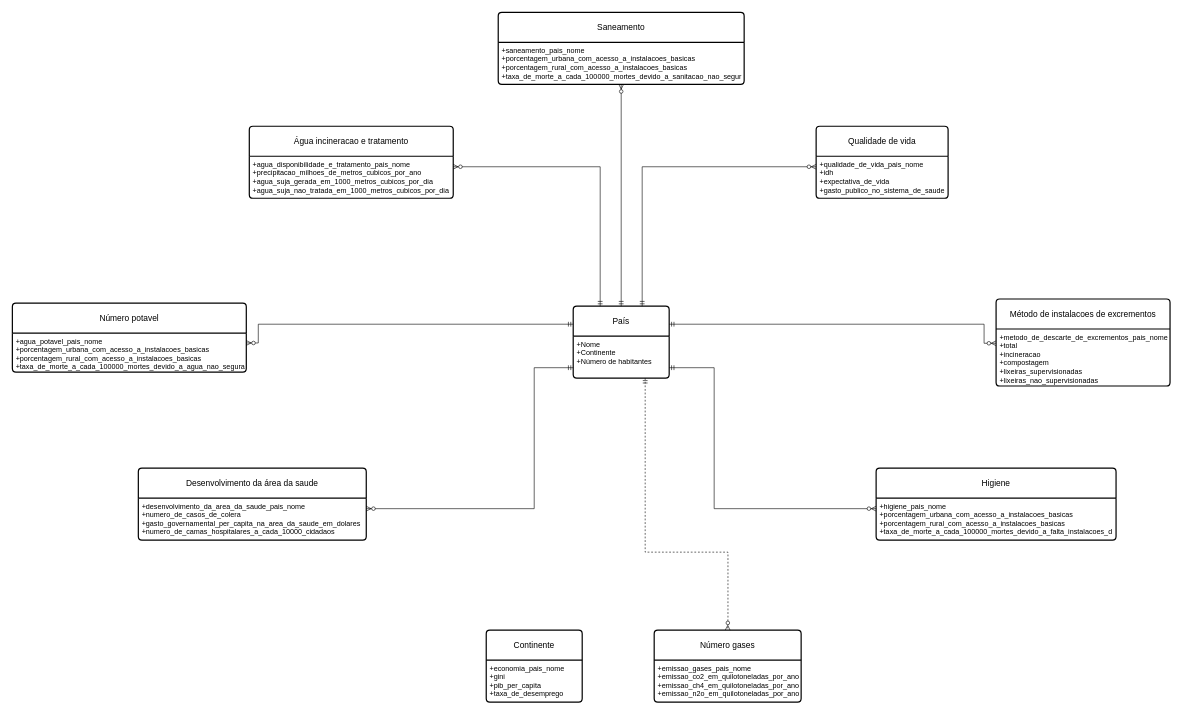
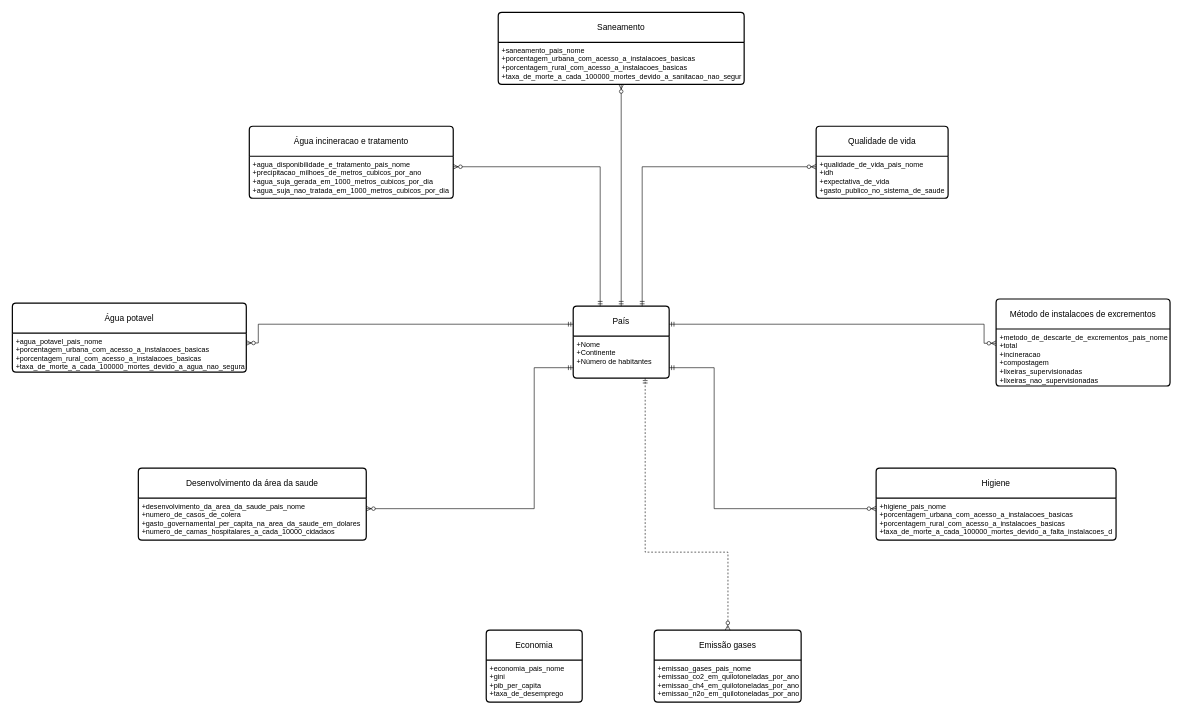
  <mxCell id="0" />
  <mxCell id="1" parent="0" />
  <mxCell id="2" value="País" style="swimlane;childLayout=stackLayout;horizontal=1;startSize=50;horizontalStack=0;rounded=1;fontSize=14;fontStyle=0;strokeWidth=2;resizeParent=0;resizeLast=1;shadow=0;dashed=0;align=center;arcSize=4;whiteSpace=wrap;html=1;" vertex="1" parent="1"><mxGeometry x="955" y="510" width="160" height="120" as="geometry" /></mxCell>
  <mxCell id="3" value="+Nome&lt;br&gt;+Continente&lt;br&gt;+Número de habitantes" style="align=left;strokeColor=none;fillColor=none;spacingLeft=4;spacingRight=4;fontSize=12;verticalAlign=top;resizable=0;rotatable=0;part=1;html=1;whiteSpace=wrap;" vertex="1" parent="2"><mxGeometry y="50" width="160" height="70" as="geometry" /></mxCell>
  <mxCell id="4" value="Saneamento" style="swimlane;childLayout=stackLayout;horizontal=1;startSize=50;horizontalStack=0;rounded=1;fontSize=14;fontStyle=0;strokeWidth=2;resizeParent=0;resizeLast=1;shadow=0;dashed=0;align=center;arcSize=4;whiteSpace=wrap;html=1;" vertex="1" parent="1"><mxGeometry x="830" width="410" height="120" as="geometry" y="20" /></mxCell>
  <mxCell id="5" value="+saneamento_pais_nome&lt;br&gt;&lt;div&gt;+porcentagem_urbana_com_acesso_a_instalacoes_basicas&lt;/div&gt;&lt;div&gt;+porcentagem_rural_com_acesso_a_instalacoes_basicas&lt;/div&gt;&lt;div&gt;+taxa_de_morte_a_cada_100000_mortes_devido_a_sanitacao_nao_segur&lt;br&gt;&lt;/div&gt;" style="align=left;strokeColor=none;fillColor=none;spacingLeft=4;spacingRight=4;fontSize=12;verticalAlign=top;resizable=0;rotatable=0;part=1;html=1;whiteSpace=wrap;" vertex="1" parent="4"><mxGeometry y="50" width="410" height="70" as="geometry" /></mxCell>
  <mxCell id="6" value="Qualidade de vida" style="swimlane;childLayout=stackLayout;horizontal=1;startSize=50;horizontalStack=0;rounded=1;fontSize=14;fontStyle=0;strokeWidth=2;resizeParent=0;resizeLast=1;shadow=0;dashed=0;align=center;arcSize=4;whiteSpace=wrap;html=1;" vertex="1" parent="1"><mxGeometry x="1360" y="210" width="220" height="120" as="geometry" /></mxCell>
  <mxCell id="7" value="+qualidade_de_vida_pais_nome&lt;br&gt;&lt;div&gt;+idh&lt;/div&gt;&lt;div&gt;+expectativa_de_vida&lt;/div&gt;&lt;div&gt;+gasto_publico_no_sistema_de_saude&lt;br&gt;&lt;/div&gt;" style="align=left;strokeColor=none;fillColor=none;spacingLeft=4;spacingRight=4;fontSize=12;verticalAlign=top;resizable=0;rotatable=0;part=1;html=1;whiteSpace=wrap;" vertex="1" parent="6"><mxGeometry y="50" width="220" height="70" as="geometry" /></mxCell>
  <mxCell id="8" value="Método de instalacoes de excrementos" style="swimlane;childLayout=stackLayout;horizontal=1;startSize=50;horizontalStack=0;rounded=1;fontSize=14;fontStyle=0;strokeWidth=2;resizeParent=0;resizeLast=1;shadow=0;dashed=0;align=center;arcSize=4;whiteSpace=wrap;html=1;" vertex="1" parent="1"><mxGeometry x="1660" y="498" width="290" height="145" as="geometry" /></mxCell>
  <mxCell id="9" value="+metodo_de_descarte_de_excrementos_pais_nome&lt;br&gt;&lt;div&gt;+total&lt;/div&gt;&lt;div&gt;+incineracao&lt;/div&gt;&lt;div&gt;+compostagem&lt;/div&gt;&lt;div&gt;+lixeiras_supervisionadas&lt;/div&gt;&lt;div&gt;+lixeiras_nao_supervisionadas&lt;br&gt;&lt;/div&gt;" style="align=left;strokeColor=none;fillColor=none;spacingLeft=4;spacingRight=4;fontSize=12;verticalAlign=top;resizable=0;rotatable=0;part=1;html=1;whiteSpace=wrap;" vertex="1" parent="8"><mxGeometry y="50" width="290" height="95" as="geometry" /></mxCell>
- <mxCell id="10" value="Número potavel" style="swimlane;childLayout=stackLayout;horizontal=1;startSize=50;horizontalStack=0;rounded=1;fontSize=14;fontStyle=0;strokeWidth=2;resizeParent=0;resizeLast=1;shadow=0;dashed=0;align=center;arcSize=4;whiteSpace=wrap;html=1;" vertex="1" parent="1"><mxGeometry x="20" y="505" width="390" height="115" as="geometry" /></mxCell>
+ <mxCell id="10" value="Água potavel" style="swimlane;childLayout=stackLayout;horizontal=1;startSize=50;horizontalStack=0;rounded=1;fontSize=14;fontStyle=0;strokeWidth=2;resizeParent=0;resizeLast=1;shadow=0;dashed=0;align=center;arcSize=4;whiteSpace=wrap;html=1;" vertex="1" parent="1"><mxGeometry x="20" y="505" width="390" height="115" as="geometry" /></mxCell>
  <mxCell id="11" value="+agua_potavel_pais_nome&lt;br&gt;&lt;div&gt;+porcentagem_urbana_com_acesso_a_instalacoes_basicas&lt;/div&gt;&lt;div&gt;+porcentagem_rural_com_acesso_a_instalacoes_basicas&lt;/div&gt;&lt;div&gt;+taxa_de_morte_a_cada_100000_mortes_devido_a_agua_nao_segura&lt;br&gt;&lt;/div&gt;" style="align=left;strokeColor=none;fillColor=none;spacingLeft=4;spacingRight=4;fontSize=12;verticalAlign=top;resizable=0;rotatable=0;part=1;html=1;whiteSpace=wrap;" vertex="1" parent="10"><mxGeometry y="50" width="390" height="65" as="geometry" /></mxCell>
  <mxCell id="12" value="&lt;div&gt;Água incineracao e tratamento&lt;/div&gt;" style="swimlane;childLayout=stackLayout;horizontal=1;startSize=50;horizontalStack=0;rounded=1;fontSize=14;fontStyle=0;strokeWidth=2;resizeParent=0;resizeLast=1;shadow=0;dashed=0;align=center;arcSize=4;whiteSpace=wrap;html=1;" vertex="1" parent="1"><mxGeometry x="415" y="210" width="340" height="120" as="geometry" /></mxCell>
  <mxCell id="13" value="+agua_disponibilidade_e_tratamento_pais_nome&lt;br&gt;&lt;div&gt;+precipitacao_milhoes_de_metros_cubicos_por_ano&lt;/div&gt;&lt;div&gt;+agua_suja_gerada_em_1000_metros_cubicos_por_dia&lt;/div&gt;&lt;div&gt;+agua_suja_nao_tratada_em_1000_metros_cubicos_por_dia&lt;br&gt;&lt;/div&gt;" style="align=left;strokeColor=none;fillColor=none;spacingLeft=4;spacingRight=4;fontSize=12;verticalAlign=top;resizable=0;rotatable=0;part=1;html=1;whiteSpace=wrap;" vertex="1" parent="12"><mxGeometry y="50" width="340" height="70" as="geometry" /></mxCell>
  <mxCell id="14" style="edgeStyle=orthogonalEdgeStyle;rounded=0;orthogonalLoop=1;jettySize=auto;html=1;exitX=0.5;exitY=1;exitDx=0;exitDy=0;" edge="1" parent="12" source="13" target="13"><mxGeometry relative="1" as="geometry" /></mxCell>
  <mxCell id="15" value="Desenvolvimento da área da saude" style="swimlane;childLayout=stackLayout;horizontal=1;startSize=50;horizontalStack=0;rounded=1;fontSize=14;fontStyle=0;strokeWidth=2;resizeParent=0;resizeLast=1;shadow=0;dashed=0;align=center;arcSize=4;whiteSpace=wrap;html=1;" vertex="1" parent="1"><mxGeometry x="230" y="780" width="380" height="120" as="geometry" /></mxCell>
  <mxCell id="16" value="+desenvolvimento_da_area_da_saude_pais_nome&lt;br&gt;&lt;div&gt;+numero_de_casos_de_colera&lt;/div&gt;&lt;div&gt;+gasto_governamental_per_capita_na_area_da_saude_em_dolares&lt;/div&gt;&lt;div&gt;+numero_de_camas_hospitalares_a_cada_10000_cidadaos&lt;br&gt;&lt;/div&gt;" style="align=left;strokeColor=none;fillColor=none;spacingLeft=4;spacingRight=4;fontSize=12;verticalAlign=top;resizable=0;rotatable=0;part=1;html=1;whiteSpace=wrap;" vertex="1" parent="15"><mxGeometry y="50" width="380" height="70" as="geometry" /></mxCell>
- <mxCell id="17" value="Número gases" style="swimlane;childLayout=stackLayout;horizontal=1;startSize=50;horizontalStack=0;rounded=1;fontSize=14;fontStyle=0;strokeWidth=2;resizeParent=0;resizeLast=1;shadow=0;dashed=0;align=center;arcSize=4;whiteSpace=wrap;html=1;" vertex="1" parent="1"><mxGeometry x="1090" y="1050" width="245" height="120" as="geometry" /></mxCell>
+ <mxCell id="17" value="Emissão gases" style="swimlane;childLayout=stackLayout;horizontal=1;startSize=50;horizontalStack=0;rounded=1;fontSize=14;fontStyle=0;strokeWidth=2;resizeParent=0;resizeLast=1;shadow=0;dashed=0;align=center;arcSize=4;whiteSpace=wrap;html=1;" vertex="1" parent="1"><mxGeometry x="1090" y="1050" width="245" height="120" as="geometry" /></mxCell>
  <mxCell id="18" value="+emissao_gases_pais_nome&lt;br&gt;&lt;div&gt;+emissao_co2_em_quilotoneladas_por_ano&lt;/div&gt;&lt;div&gt;+emissao_ch4_em_quilotoneladas_por_ano&lt;/div&gt;&lt;div&gt;+emissao_n2o_em_quilotoneladas_por_ano&lt;br&gt;&lt;/div&gt;" style="align=left;strokeColor=none;fillColor=none;spacingLeft=4;spacingRight=4;fontSize=12;verticalAlign=top;resizable=0;rotatable=0;part=1;html=1;whiteSpace=wrap;" vertex="1" parent="17"><mxGeometry y="50" width="245" height="70" as="geometry" /></mxCell>
- <mxCell id="19" value="Continente" style="swimlane;childLayout=stackLayout;horizontal=1;startSize=50;horizontalStack=0;rounded=1;fontSize=14;fontStyle=0;strokeWidth=2;resizeParent=0;resizeLast=1;shadow=0;dashed=0;align=center;arcSize=4;whiteSpace=wrap;html=1;" vertex="1" parent="1"><mxGeometry x="810" y="1050" width="160" height="120" as="geometry" /></mxCell>
+ <mxCell id="19" value="Economia" style="swimlane;childLayout=stackLayout;horizontal=1;startSize=50;horizontalStack=0;rounded=1;fontSize=14;fontStyle=0;strokeWidth=2;resizeParent=0;resizeLast=1;shadow=0;dashed=0;align=center;arcSize=4;whiteSpace=wrap;html=1;" vertex="1" parent="1"><mxGeometry x="810" y="1050" width="160" height="120" as="geometry" /></mxCell>
  <mxCell id="20" value="+economia_pais_nome&lt;br&gt;&lt;div&gt;+gini&lt;/div&gt;&lt;div&gt;+pib_per_capita&lt;/div&gt;&lt;div&gt;+taxa_de_desemprego&lt;br&gt;&lt;/div&gt;" style="align=left;strokeColor=none;fillColor=none;spacingLeft=4;spacingRight=4;fontSize=12;verticalAlign=top;resizable=0;rotatable=0;part=1;html=1;whiteSpace=wrap;" vertex="1" parent="19"><mxGeometry y="50" width="160" height="70" as="geometry" /></mxCell>
  <mxCell id="21" value="Higiene" style="swimlane;childLayout=stackLayout;horizontal=1;startSize=50;horizontalStack=0;rounded=1;fontSize=14;fontStyle=0;strokeWidth=2;resizeParent=0;resizeLast=1;shadow=0;dashed=0;align=center;arcSize=4;whiteSpace=wrap;html=1;" vertex="1" parent="1"><mxGeometry x="1460" y="780" width="400" height="120" as="geometry" /></mxCell>
  <mxCell id="22" value="+higiene_pais_nome&lt;br&gt;&lt;div&gt;+porcentagem_urbana_com_acesso_a_instalacoes_basicas&lt;/div&gt;&lt;div&gt;+porcentagem_rural_com_acesso_a_instalacoes_basicas&lt;/div&gt;&lt;div&gt;+taxa_de_morte_a_cada_100000_mortes_devido_a_falta_instalacoes_d&lt;br&gt;&lt;/div&gt;" style="align=left;strokeColor=none;fillColor=none;spacingLeft=4;spacingRight=4;fontSize=12;verticalAlign=top;resizable=0;rotatable=0;part=1;html=1;whiteSpace=wrap;" vertex="1" parent="21"><mxGeometry y="50" width="400" height="70" as="geometry" /></mxCell>
  <mxCell id="23" value="" style="edgeStyle=orthogonalEdgeStyle;fontSize=12;html=1;endArrow=ERzeroToMany;startArrow=ERmandOne;rounded=0;exitX=0.5;exitY=0;exitDx=0;exitDy=0;entryX=0.5;entryY=1;entryDx=0;entryDy=0;" edge="1" parent="1" source="2" target="5"><mxGeometry width="100" height="100" relative="1" as="geometry"><mxPoint x="1050" y="420" as="sourcePoint" /><mxPoint x="1150" y="320" as="targetPoint" /><Array as="points" /></mxGeometry></mxCell>
  <mxCell id="24" value="" style="edgeStyle=orthogonalEdgeStyle;fontSize=12;html=1;endArrow=ERzeroToMany;startArrow=ERmandOne;rounded=0;exitX=0.281;exitY=0;exitDx=0;exitDy=0;exitPerimeter=0;entryX=1;entryY=0.25;entryDx=0;entryDy=0;" edge="1" parent="1" source="2" target="13"><mxGeometry width="100" height="100" relative="1" as="geometry"><mxPoint x="880" y="410" as="sourcePoint" /><mxPoint x="770" y="290" as="targetPoint" /><Array as="points"><mxPoint x="1000" y="278" /></Array></mxGeometry></mxCell>
  <mxCell id="25" value="" style="edgeStyle=orthogonalEdgeStyle;fontSize=12;html=1;endArrow=ERzeroToMany;startArrow=ERmandOne;rounded=0;entryX=0;entryY=0.25;entryDx=0;entryDy=0;" edge="1" parent="1" target="7"><mxGeometry width="100" height="100" relative="1" as="geometry"><mxPoint x="1070" y="510" as="sourcePoint" /><mxPoint x="1330" y="280" as="targetPoint" /><Array as="points"><mxPoint x="1070" y="510" /><mxPoint x="1070" y="280" /></Array></mxGeometry></mxCell>
  <mxCell id="26" value="" style="edgeStyle=orthogonalEdgeStyle;fontSize=12;html=1;endArrow=ERzeroToMany;startArrow=ERmandOne;rounded=0;exitX=0;exitY=0.25;exitDx=0;exitDy=0;entryX=1;entryY=0.25;entryDx=0;entryDy=0;" edge="1" parent="1" source="2" target="11"><mxGeometry width="100" height="100" relative="1" as="geometry"><mxPoint x="670" y="560" as="sourcePoint" /><mxPoint x="770" y="460" as="targetPoint" /><Array as="points"><mxPoint x="430" y="540" /><mxPoint x="430" y="571" /></Array></mxGeometry></mxCell>
  <mxCell id="27" value="" style="edgeStyle=orthogonalEdgeStyle;fontSize=12;html=1;endArrow=ERzeroToMany;startArrow=ERmandOne;rounded=0;exitX=0;exitY=0.75;exitDx=0;exitDy=0;entryX=1;entryY=0.25;entryDx=0;entryDy=0;" edge="1" parent="1" source="3" target="16"><mxGeometry width="100" height="100" relative="1" as="geometry"><mxPoint x="720" y="690" as="sourcePoint" /><mxPoint x="820" y="670" as="targetPoint" /><Array as="points"><mxPoint x="890" y="613" /><mxPoint x="890" y="848" /></Array></mxGeometry></mxCell>
  <mxCell id="28" value="" style="edgeStyle=orthogonalEdgeStyle;fontSize=12;html=1;endArrow=ERzeroToMany;startArrow=ERmandOne;rounded=0;exitX=0.75;exitY=1;exitDx=0;exitDy=0;entryX=0.5;entryY=0;entryDx=0;entryDy=0;dashed=1;" edge="1" parent="1" source="3" target="17"><mxGeometry width="100" height="100" relative="1" as="geometry"><mxPoint x="1070" y="820" as="sourcePoint" /><mxPoint x="1170" y="720" as="targetPoint" /><Array as="points"><mxPoint x="1075" y="920" /><mxPoint x="1213" y="920" /><mxPoint x="1213" y="1030" /></Array></mxGeometry></mxCell>
  <mxCell id="29" value="" style="edgeStyle=orthogonalEdgeStyle;fontSize=12;html=1;endArrow=ERzeroToMany;startArrow=ERmandOne;rounded=0;exitX=1;exitY=0.25;exitDx=0;exitDy=0;entryX=0;entryY=0.25;entryDx=0;entryDy=0;" edge="1" parent="1" source="2" target="9"><mxGeometry width="100" height="100" relative="1" as="geometry"><mxPoint x="1170" y="550" as="sourcePoint" /><mxPoint x="1270" y="450" as="targetPoint" /><Array as="points"><mxPoint x="1640" y="540" /><mxPoint x="1640" y="572" /></Array></mxGeometry></mxCell>
  <mxCell id="30" value="" style="edgeStyle=orthogonalEdgeStyle;fontSize=12;html=1;endArrow=ERzeroToMany;startArrow=ERmandOne;rounded=0;exitX=1;exitY=0.75;exitDx=0;exitDy=0;entryX=0;entryY=0.25;entryDx=0;entryDy=0;" edge="1" parent="1" source="3" target="22"><mxGeometry width="100" height="100" relative="1" as="geometry"><mxPoint x="1140" y="620" as="sourcePoint" /><mxPoint x="1240" y="520" as="targetPoint" /><Array as="points"><mxPoint x="1190" y="613" /><mxPoint x="1190" y="848" /></Array></mxGeometry></mxCell>
